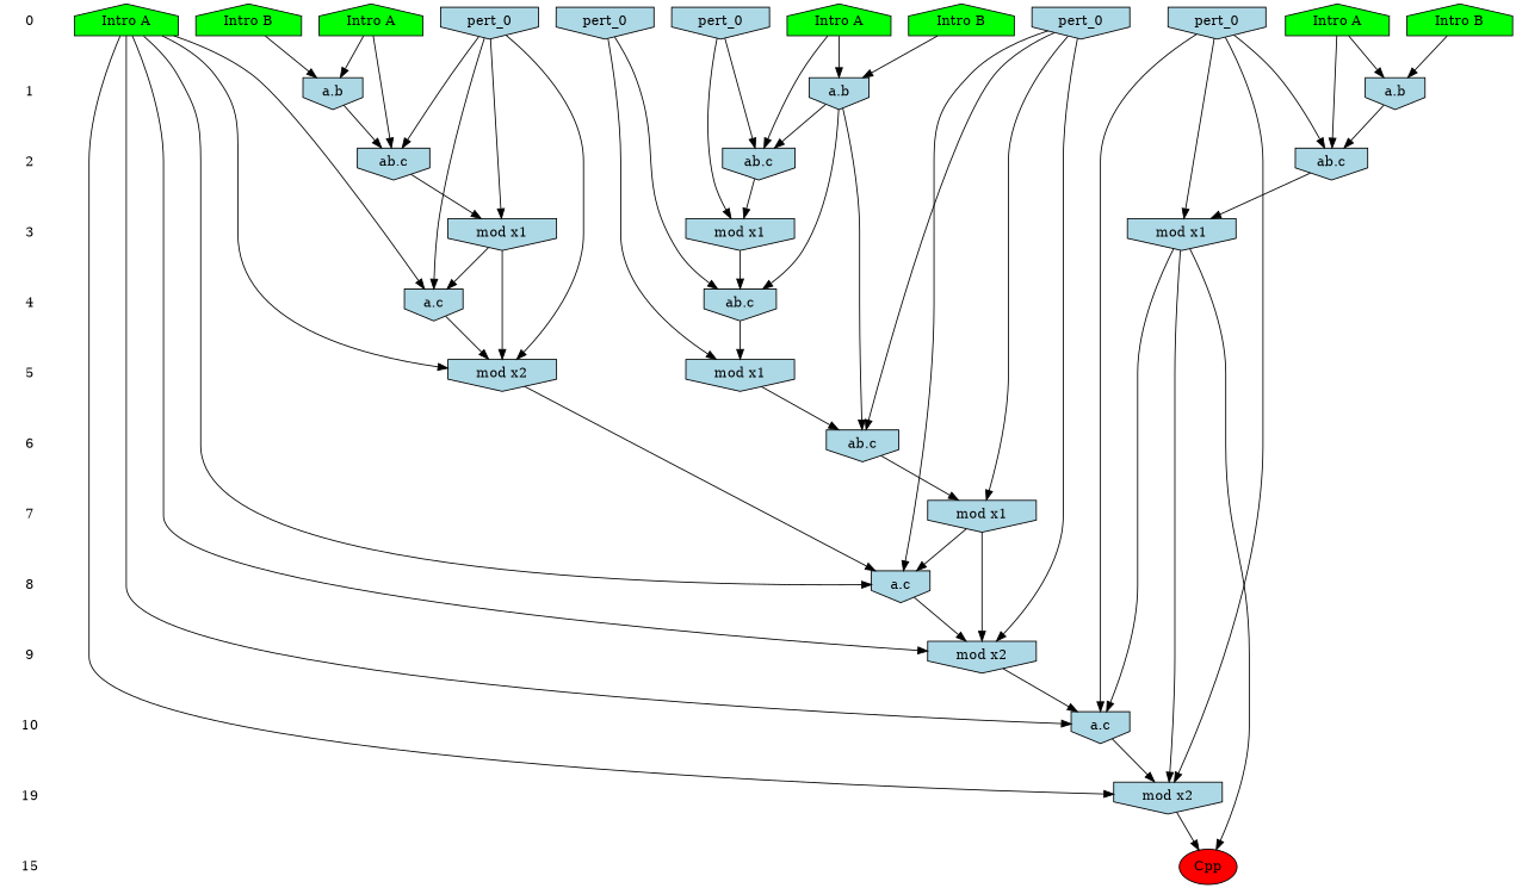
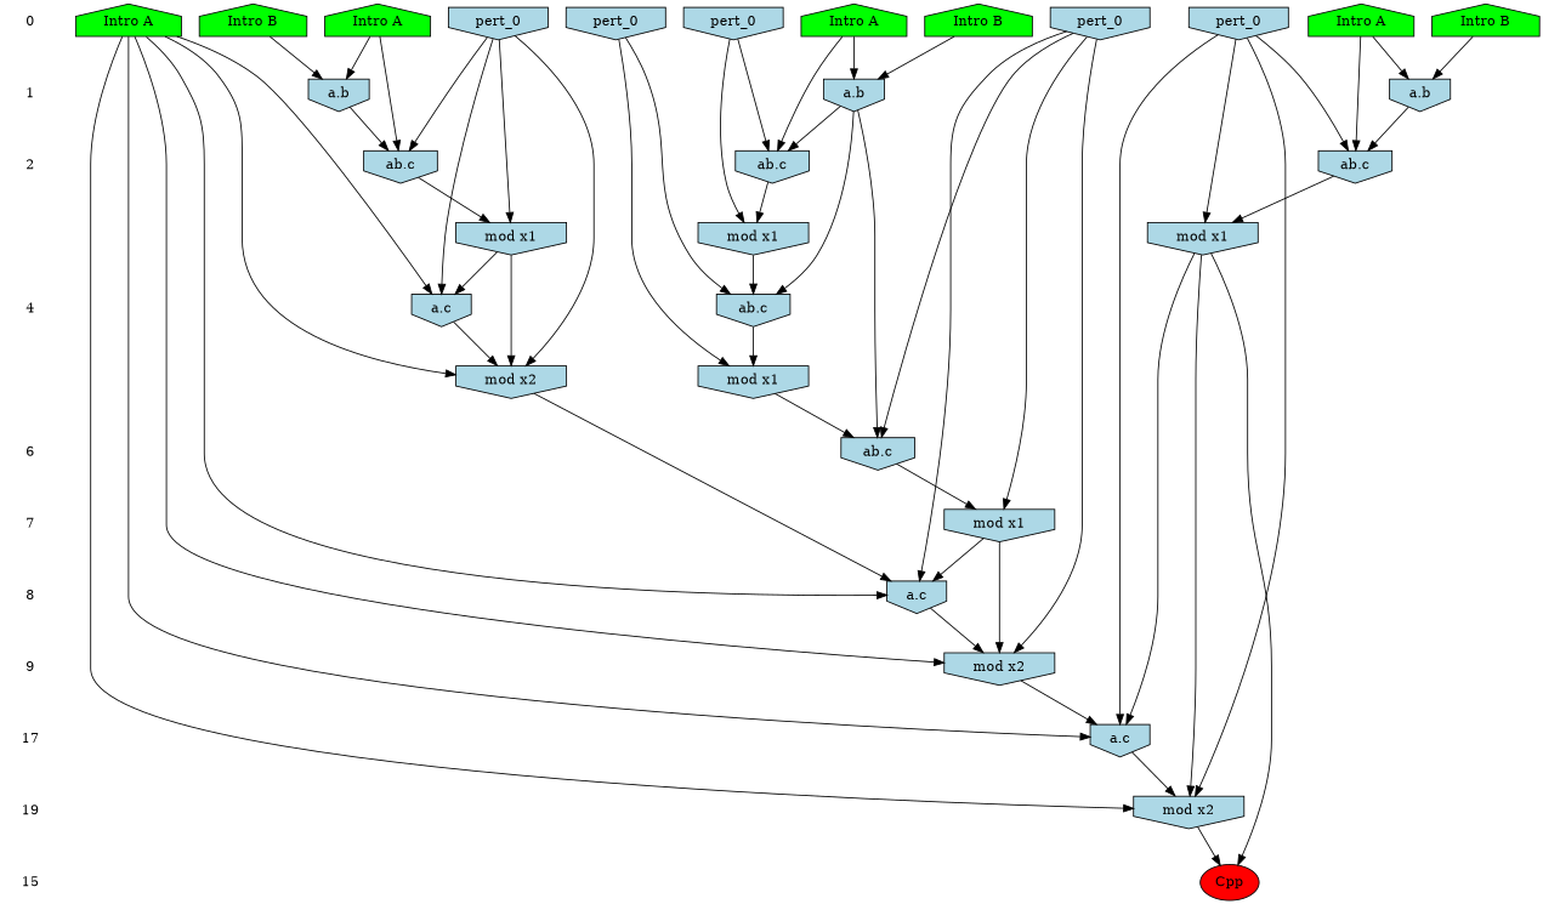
  digraph {
    ranksep=.5
    node [shape=invhouse fillcolor=lightblue style=filled]
    0 [shape=plaintext fillcolor="" style=""]
    n2 [fillcolor=green label="Intro B" shape=house]
    n3 [fillcolor=green label="Intro B" shape=house]
    n4 [fillcolor=green label="Intro B" shape=house]
    n5 [fillcolor=green label="Intro A" shape=house]
    n6 [fillcolor=green label="Intro A" shape=house]
    n7 [fillcolor=green label="Intro A" shape=house]
    n8 [fillcolor=green label="Intro A" shape=house]
    n9 [label=pert_0]
    n10 [label=pert_0]
    n11 [label=pert_0]
    n12 [label=pert_0]
    n13 [label=pert_0]
    1 [shape=plaintext fillcolor="" style=""]
    n15 [label="a.b"]
    n16 [label="a.b"]
    n17 [label="a.b"]
    2 [shape=plaintext fillcolor="" style=""]
    n19 [label="ab.c"]
    n20 [label="ab.c"]
    n21 [label="ab.c"]
-   3 [shape=plaintext fillcolor="" style=""]
    n23 [label="mod x1"]
    n24 [label="mod x1"]
    n25 [label="mod x1"]
    4 [shape=plaintext fillcolor="" style=""]
    n27 [label="ab.c"]
    n28 [label="a.c"]
-   5 [shape=plaintext fillcolor="" style=""]
    n30 [label="mod x1"]
    n31 [label="mod x2"]
    6 [shape=plaintext fillcolor="" style=""]
    n33 [label="ab.c"]
    7 [shape=plaintext fillcolor="" style=""]
    n35 [label="mod x1"]
    8 [shape=plaintext fillcolor="" style=""]
    n37 [label="a.c"]
    9 [shape=plaintext fillcolor="" style=""]
    n39 [label="mod x2"]
-   10 [shape=plaintext fillcolor="" style=""]
+   10 [shape=plaintext label=17 fillcolor="" style=""]
    n41 [label="a.c"]
    n42 [label=19 shape=plaintext fillcolor="" style=""]
    n43 [label="mod x2"]
    n44 [label=15 shape=plaintext fillcolor="" style=""]
    n45 [fillcolor=red label=Cpp shape=""]
    subgraph sub_1 {
      rank=same
      0
      n2
      n3
      n4
      n5
      n6
      n7
      n8
      n9
      n10
      n11
      n12
      n13
    }
    subgraph sub_2 {
      rank=same
      1
      n15
      n16
      n17
    }
    subgraph sub_3 {
      rank=same
      2
      n19
      n20
      n21
    }
    subgraph sub_4 {
      rank=same
-     3
      n23
      n24
      n25
    }
    subgraph sub_5 {
      rank=same
      4
      n27
      n28
    }
    subgraph sub_6 {
      rank=same
-     5
      n30
      n31
    }
    subgraph sub_7 {
      rank=same
      6
      n33
    }
    subgraph sub_8 {
      rank=same
      7
      n35
    }
    subgraph sub_9 {
      rank=same
      8
      n37
    }
    subgraph sub_10 {
      rank=same
      9
      n39
    }
    subgraph sub_11 {
      rank=same
      10
      n41
    }
    subgraph sub_12 {
      rank=same
      n42
      n43
    }
    subgraph sub_13 {
      rank=same
      n44
      n45
    }
    0 -> 1 [style=invis]
    n2 -> n17
    n3 -> n15
    n4 -> n16
    n5 -> n15
    n5 -> n19
    n6 -> n16
    n6 -> n21
    n7 -> n28
    n7 -> n31
    n7 -> n37
    n7 -> n39
    n7 -> n41
    n7 -> n43
    n8 -> n17
    n8 -> n20
    n9 -> n20
    n9 -> n24
    n9 -> n41
    n9 -> n43
    n10 -> n27
    n10 -> n30
    n11 -> n19
    n11 -> n23
    n12 -> n33
    n12 -> n35
    n12 -> n37
    n12 -> n39
    n13 -> n21
    n13 -> n25
    n13 -> n28
    n13 -> n31
    1 -> 2 [style=invis]
    n15 -> n19
    n15 -> n27
    n15 -> n33
    n16 -> n21
    n17 -> n20
-   2 -> 3 [style=invis]
    n19 -> n23
    n20 -> n24
    n21 -> n25
-   3 -> 4 [style=invis]
    n23 -> n27
    n24 -> n41
    n24 -> n43
    n24 -> n45
    n25 -> n28
    n25 -> n31
-   4 -> 5 [style=invis]
    n27 -> n30
    n28 -> n31
-   5 -> 6 [style=invis]
    n30 -> n33
    n31 -> n37
    6 -> 7 [style=invis]
    n33 -> n35
    7 -> 8 [style=invis]
    n35 -> n37
    n35 -> n39
    8 -> 9 [style=invis]
    n37 -> n39
    9 -> 10 [style=invis]
    n39 -> n41
    10 -> n42 [style=invis]
    n41 -> n43
    n42 -> n44 [style=invis]
    n43 -> n45
  }
